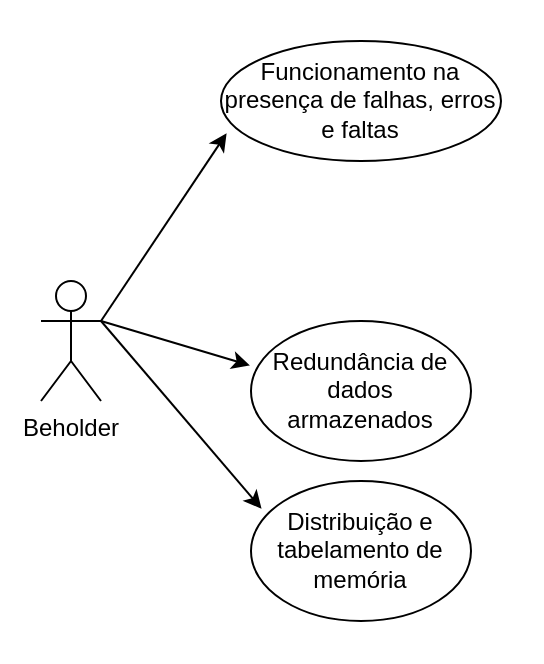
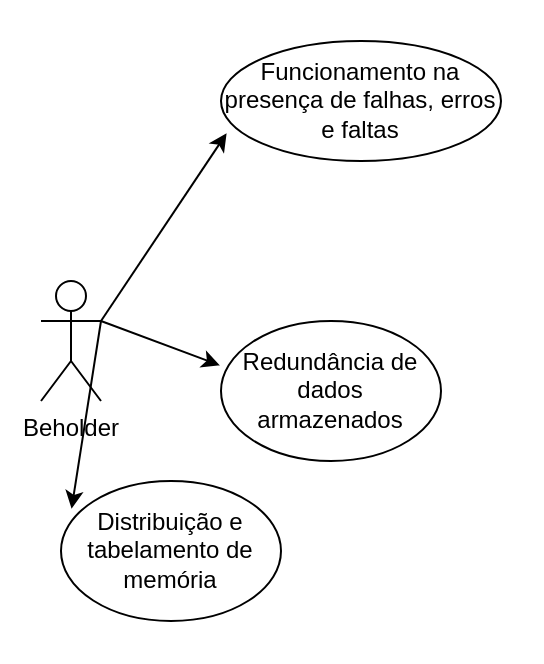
  <mxCell id="0" />
  <mxCell id="1" parent="0" />
  <mxCell id="2" value="Beholder" style="shape=umlActor;verticalLabelPosition=bottom;verticalAlign=top;html=1;outlineConnect=0;" vertex="1" parent="1"><mxGeometry x="20" y="140" width="30" height="60" as="geometry" /></mxCell>
  <mxCell id="3" value="Funcionamento na presença de falhas, erros e faltas" style="ellipse;whiteSpace=wrap;html=1;" vertex="1" parent="1"><mxGeometry x="110" y="20" width="140" height="60" as="geometry" /></mxCell>
  <mxCell id="4" value="" style="endArrow=classic;html=1;rounded=0;entryX=0.02;entryY=0.769;entryDx=0;entryDy=0;entryPerimeter=0;" edge="1" parent="1" target="3"><mxGeometry width="50" height="50" relative="1" as="geometry"><mxPoint x="50" y="160" as="sourcePoint" /><mxPoint x="220" y="170" as="targetPoint" /></mxGeometry></mxCell>
- <mxCell id="5" value="Redundância de dados armazenados" style="ellipse;whiteSpace=wrap;html=1;" vertex="1" parent="1"><mxGeometry x="125" y="160" width="110" height="70" as="geometry" /></mxCell>
+ <mxCell id="5" value="Redundância de dados armazenados" style="ellipse;whiteSpace=wrap;html=1;" vertex="1" parent="1"><mxGeometry x="110" y="160" width="110" height="70" as="geometry" /></mxCell>
  <mxCell id="6" value="" style="endArrow=classic;html=1;rounded=0;entryX=-0.005;entryY=0.317;entryDx=0;entryDy=0;exitX=1;exitY=0.333;exitDx=0;exitDy=0;exitPerimeter=0;entryPerimeter=0;" edge="1" parent="1" source="2" target="5"><mxGeometry width="50" height="50" relative="1" as="geometry"><mxPoint x="170" y="220" as="sourcePoint" /><mxPoint x="220" y="170" as="targetPoint" /></mxGeometry></mxCell>
- <mxCell id="7" value="Distribuição e tabelamento de memória" style="ellipse;whiteSpace=wrap;html=1;" vertex="1" parent="1"><mxGeometry x="125" y="240" width="110" height="70" as="geometry" /></mxCell>
+ <mxCell id="7" value="Distribuição e tabelamento de memória" style="ellipse;whiteSpace=wrap;html=1;" vertex="1" parent="1"><mxGeometry x="30" y="240" width="110" height="70" as="geometry" /></mxCell>
  <mxCell id="8" value="" style="endArrow=classic;html=1;rounded=0;entryX=0.048;entryY=0.198;entryDx=0;entryDy=0;entryPerimeter=0;" edge="1" parent="1" target="7"><mxGeometry width="50" height="50" relative="1" as="geometry"><mxPoint x="50" y="160" as="sourcePoint" /><mxPoint x="220" y="170" as="targetPoint" /></mxGeometry></mxCell>
